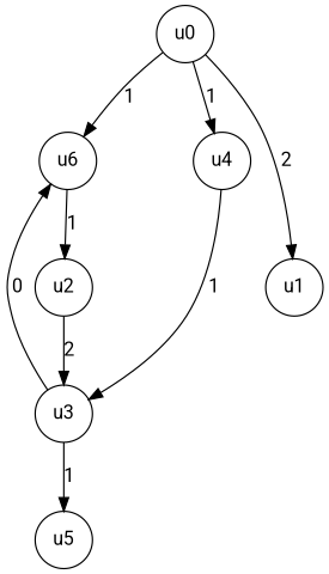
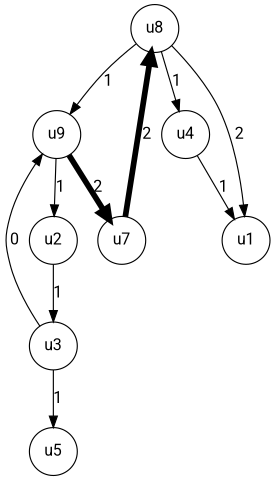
  digraph {
    fontname=Roboto
    rankdir=TB
    node [fontname=Roboto shape=circle]
    edge [fontname=Roboto penwidth=1.0]
-   u8 [label=u0]
-   u6
+   u8
+   u6 [label=u9]
    u1
    u4
    u2
+   u7
    u3
    u5
    u8 -> u6 [label=1]
    u8 -> u1 [label=2]
    u8 -> u4 [label=1]
    u6 -> u2 [label=1]
-   u4 -> u3 [label=1]
-   u2 -> u3 [label=2]
+   u6 -> u7 [label=2 penwidth=5.0]
+   u4 -> u1 [label=1]
+   u2 -> u3 [label=1]
+   u7 -> u8 [label=2 penwidth=5.0]
    u3 -> u6 [label=0]
    u3 -> u5 [label=1]
  }
